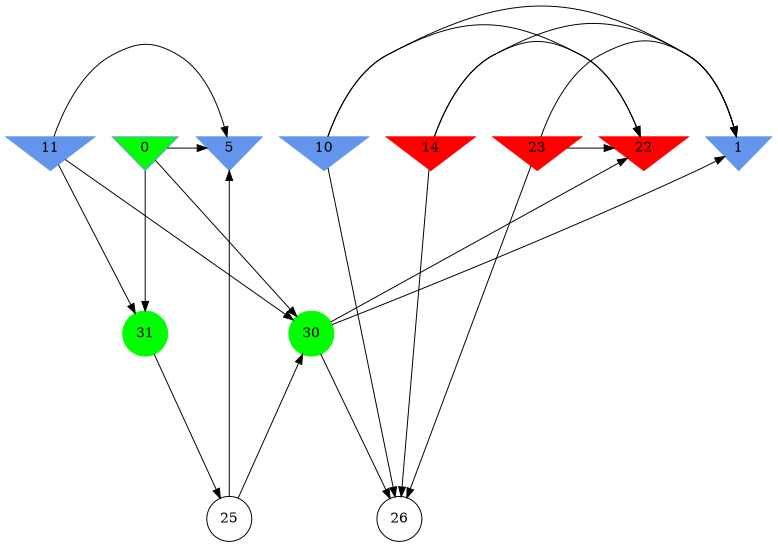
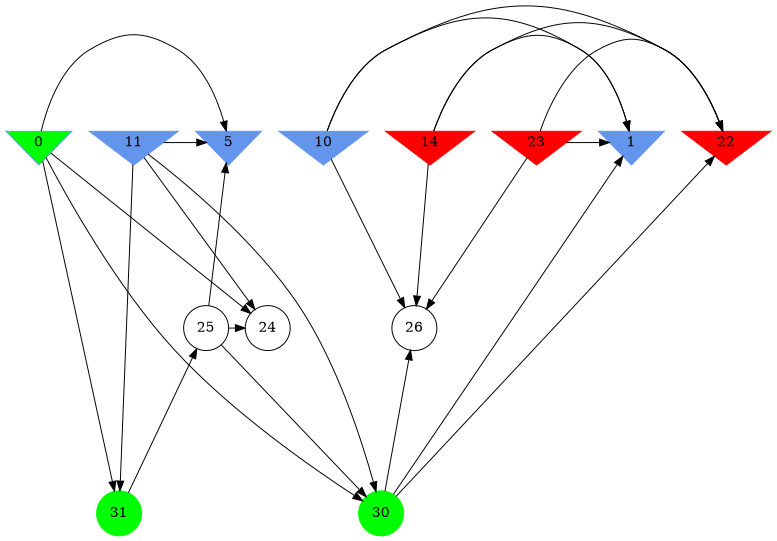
  digraph {
    ranksep=2.0
    node [color=cornflowerblue shape=invtriangle style=filled]
    0 [fillcolor=green]
    1
    5
    10
    11
    14 [color=red]
    22 [color=red]
    23 [color=red]
+   24 [color=black shape=circle style=""]
    25 [color=black shape=circle style=""]
    26 [color=black shape=circle style=""]
    30 [color=green shape=circle]
    31 [color=green shape=circle]
    subgraph sub_1 {
      rank=same
      0
      1
      5
      10
      11
      14
      22
      23
    }
    subgraph sub_2 {
      rank=same
+     24
      25
      26
    }
    subgraph sub_3 {
      rank=same
      30
      31
    }
    0 -> 5
+   0 -> 24
    0 -> 30
    0 -> 31
    10 -> 1
    10 -> 22
    10 -> 26
    11 -> 5
+   11 -> 24
    11 -> 30
    11 -> 31
    14 -> 1
    14 -> 22
    14 -> 26
    23 -> 1
    23 -> 22
    23 -> 26
    25 -> 5
+   25 -> 24
    25 -> 30
    30 -> 1
    30 -> 22
    30 -> 26
    31 -> 25
  }
